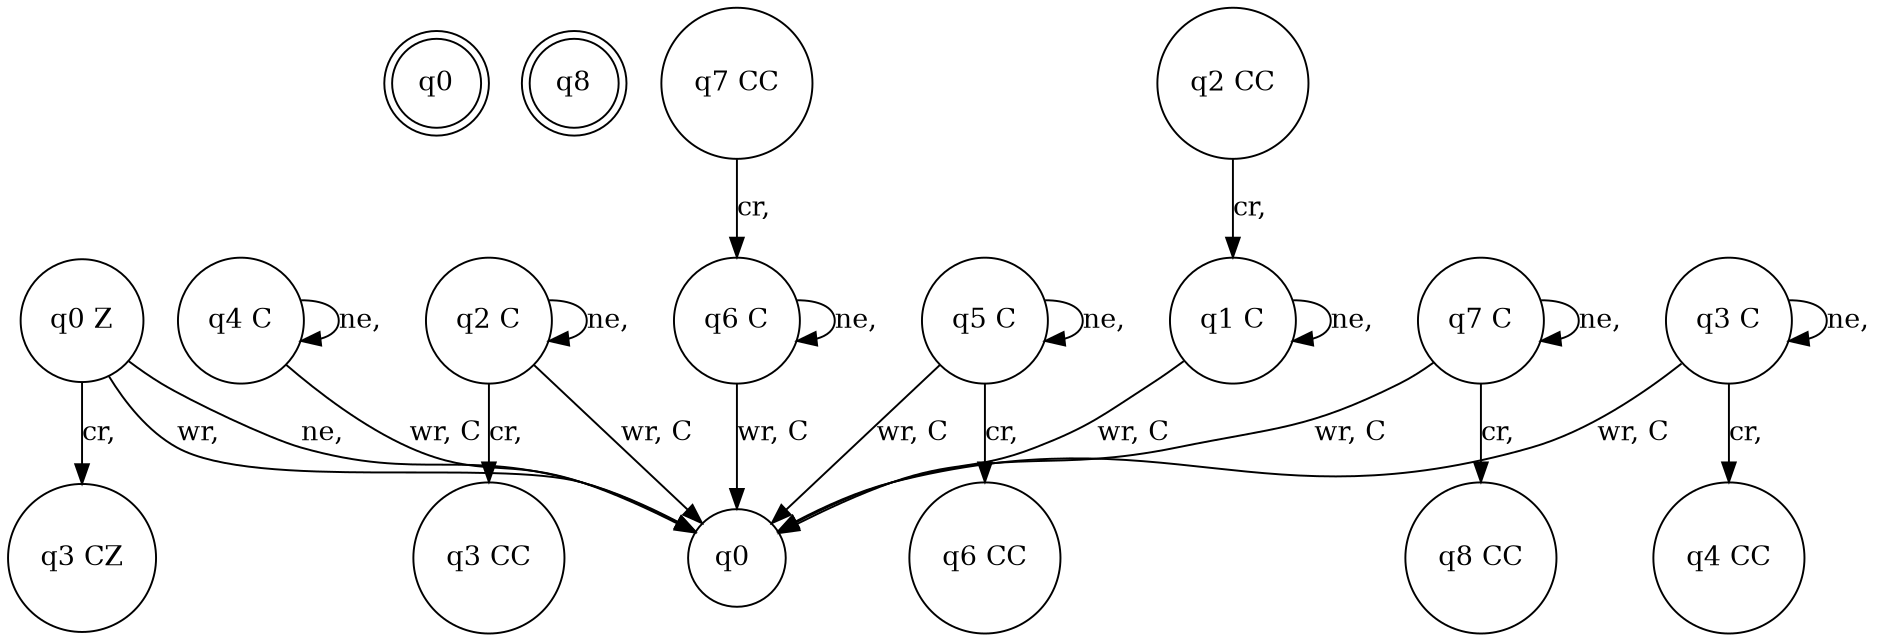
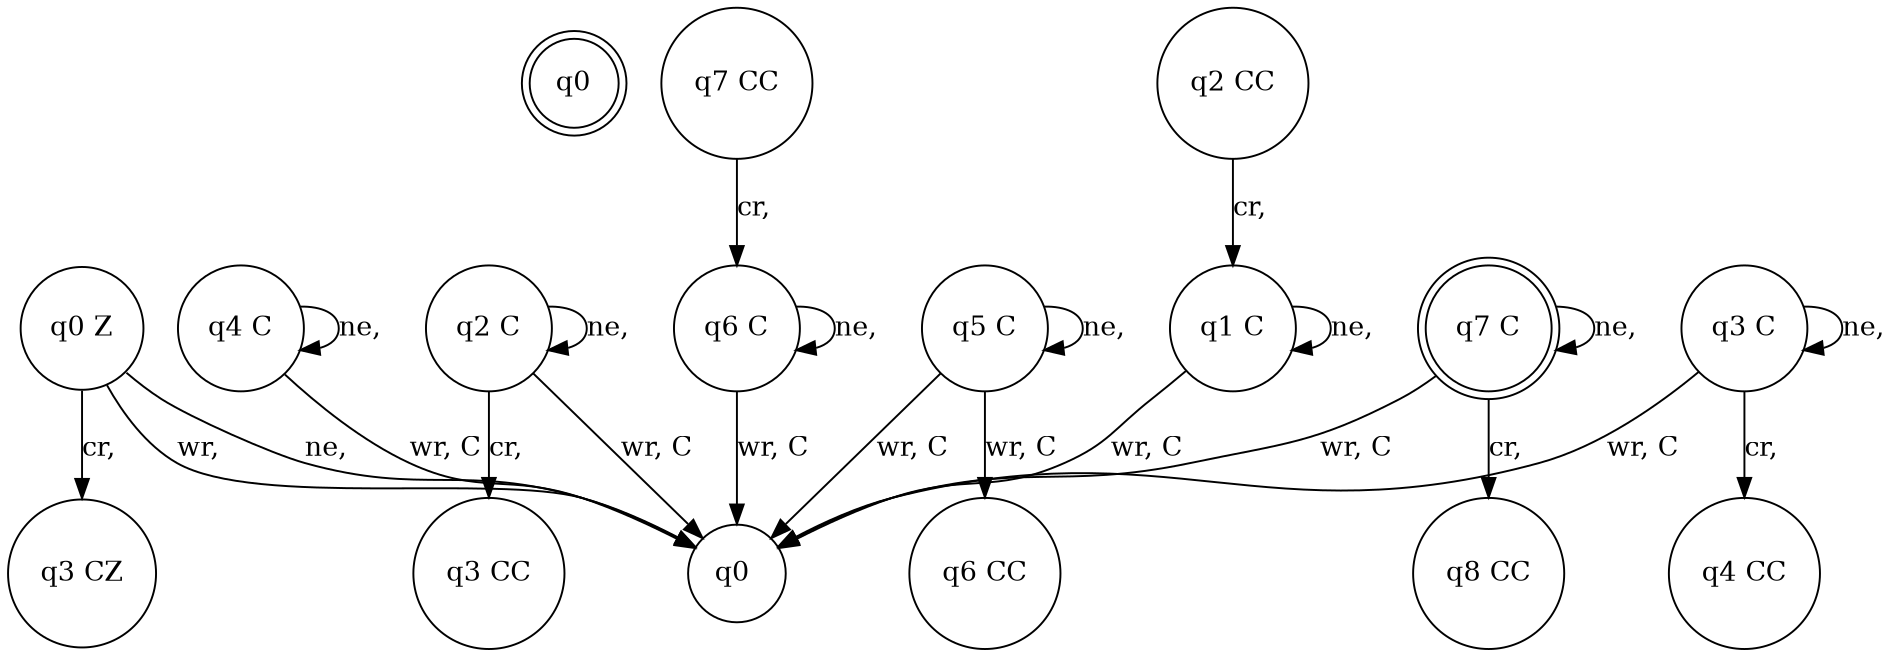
  digraph {
    rankdir=TB
    node [shape=circle]
    q0 [shape=doublecircle]
-   q8 [shape=doublecircle]
    n3 [label="q3 CZ"]
    "q0 Z"
    "q0 "
    "q1 C"
    "q2 CC"
    "q2 C"
    "q3 CC"
    "q3 C"
    "q4 CC"
    "q4 C"
    "q5 C"
    "q6 CC"
    "q6 C"
    "q7 CC"
-   "q7 C"
+   "q7 C" [shape=doublecircle]
    "q8 CC"
    "q0 Z" -> n3 [label="cr, "]
    "q0 Z" -> "q0 " [label="wr, "]
    "q0 Z" -> "q0 " [label="ne, "]
    "q1 C" -> "q0 " [label="wr, C"]
    "q1 C" -> "q1 C" [label="ne, "]
    "q2 CC" -> "q1 C" [label="cr, "]
    "q2 C" -> "q0 " [label="wr, C"]
    "q2 C" -> "q2 C" [label="ne, "]
    "q2 C" -> "q3 CC" [label="cr, "]
    "q3 C" -> "q0 " [label="wr, C"]
    "q3 C" -> "q3 C" [label="ne, "]
    "q3 C" -> "q4 CC" [label="cr, "]
    "q4 C" -> "q0 " [label="wr, C"]
    "q4 C" -> "q4 C" [label="ne, "]
    "q5 C" -> "q0 " [label="wr, C"]
    "q5 C" -> "q5 C" [label="ne, "]
-   "q5 C" -> "q6 CC" [label="cr, "]
+   "q5 C" -> "q6 CC" [label="wr, C"]
    "q6 C" -> "q0 " [label="wr, C"]
    "q6 C" -> "q6 C" [label="ne, "]
    "q7 CC" -> "q6 C" [label="cr, "]
    "q7 C" -> "q0 " [label="wr, C"]
    "q7 C" -> "q7 C" [label="ne, "]
    "q7 C" -> "q8 CC" [label="cr, "]
  }
